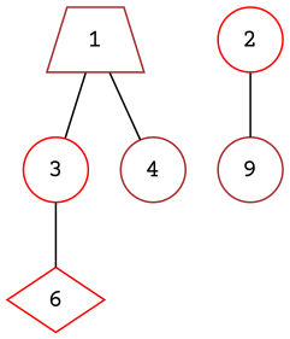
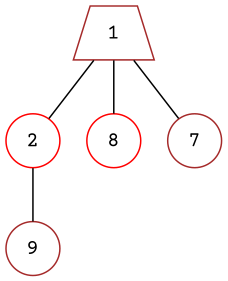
  graph {
    fontname="Courier Prime"
    node [color=brown fontname="Courier Prime" shape=circle]
    edge [fontname="Courier Prime"]
    1 [shape=trapezium]
    2 [color=red]
-   3 [color=red]
-   4
+   3 [color=red label=8]
+   4 [label=7]
    n5 [label=9]
-   6 [color=red shape=diamond]
+   1 -- 2
    1 -- 3
    1 -- 4
    2 -- n5
-   3 -- 6
  }
